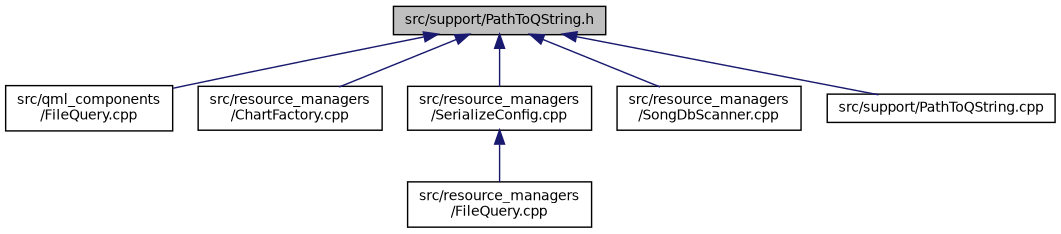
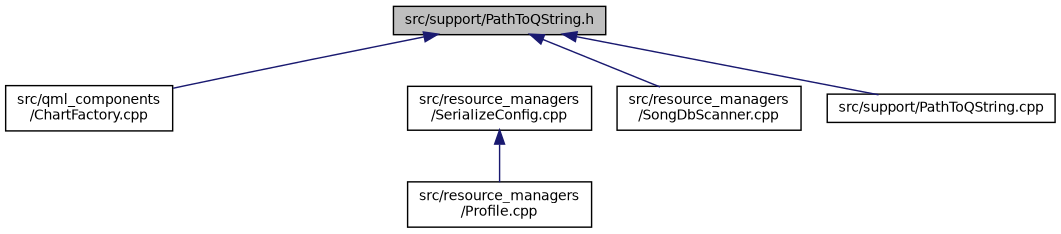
  digraph {
    node [color=black fillcolor=white fontname=Helvetica fontsize=10 shape=record style=filled]
    edge [color=midnightblue dir=back fontname=Helvetica fontsize=10 labelfontname=Helvetica labelfontsize=10 style=solid]
    n1 [fillcolor=grey75 fontcolor=black height=0.2 label="src/support/PathToQString.h" width=0.4]
-   n2 [height=0.2 label="src/qml_components\l/FileQuery.cpp" width=0.4]
-   n3 [height=0.2 label="src/resource_managers\l/ChartFactory.cpp" width=0.4]
+   n2 [height=0.2 label="src/qml_components\l/ChartFactory.cpp" width=0.4]
    n4 [height=0.2 label="src/resource_managers\l/SerializeConfig.cpp" width=0.4]
    n5 [height=0.2 label="src/resource_managers\l/SongDbScanner.cpp" width=0.4]
    n6 [height=0.2 label="src/support/PathToQString.cpp" width=0.4]
-   n7 [height=0.2 label="src/resource_managers\l/FileQuery.cpp" width=0.4]
+   n7 [height=0.2 label="src/resource_managers\l/Profile.cpp" width=0.4]
    n1 -> n2
-   n1 -> n3
-   n1 -> n4
    n1 -> n5
    n1 -> n6
    n4 -> n7
  }
